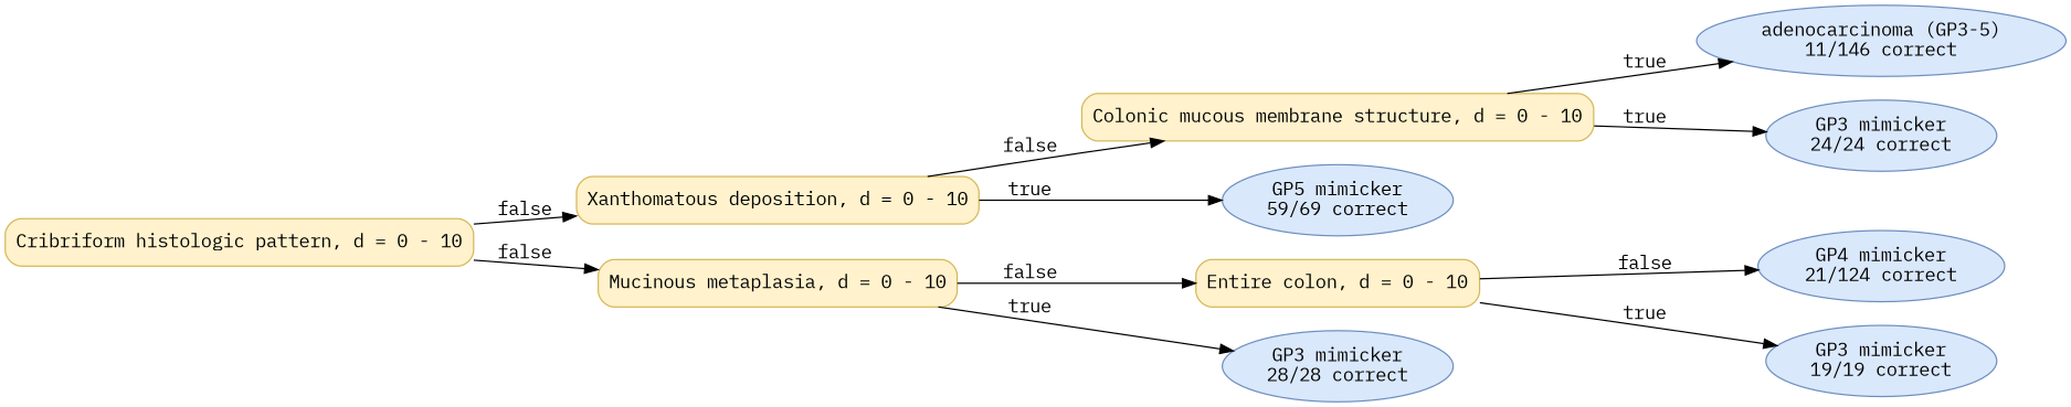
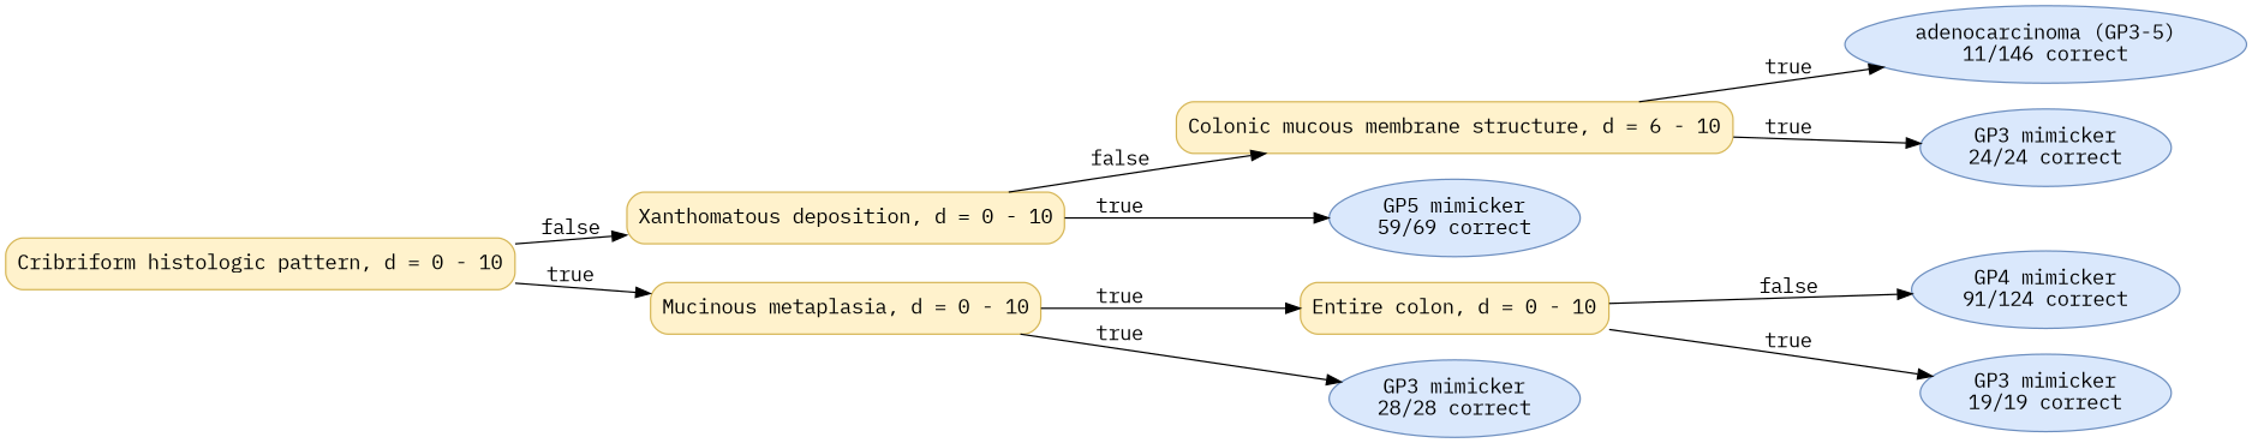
  digraph {
    fontname="IBM Plex Mono"
    rankdir=LR
    node [color="#6C8EBF" fillcolor="#DAE8FC" fontname="IBM Plex Mono" shape=ellipse style="rounded,filled"]
    edge [fontname="IBM Plex Mono"]
    n1 [color="#D6B656" fillcolor="#FFF2CC" label="Cribriform histologic pattern, d = 0 - 10" shape=box]
    n2 [color="#D6B656" fillcolor="#FFF2CC" label="Xanthomatous deposition, d = 0 - 10" shape=box]
    n3 [color="#D6B656" fillcolor="#FFF2CC" label="Mucinous metaplasia, d = 0 - 10" shape=box]
-   n4 [color="#D6B656" fillcolor="#FFF2CC" label="Colonic mucous membrane structure, d = 0 - 10" shape=box]
+   n4 [color="#D6B656" fillcolor="#FFF2CC" label="Colonic mucous membrane structure, d = 6 - 10" shape=box]
    n5 [label=<GP5 mimicker<br/>59/69 correct>]
    n6 [color="#D6B656" fillcolor="#FFF2CC" label="Entire colon, d = 0 - 10" shape=box]
    n7 [label=<GP3 mimicker<br/>28/28 correct>]
    n8 [label=<adenocarcinoma (GP3-5)<br/>11/146 correct>]
    n9 [label=<GP3 mimicker<br/>24/24 correct>]
-   n10 [label=<GP4 mimicker<br/>21/124 correct>]
+   n10 [label=<GP4 mimicker<br/>91/124 correct>]
    n11 [label=<GP3 mimicker<br/>19/19 correct>]
    n1 -> n2 [label=false]
-   n1 -> n3 [label=false]
+   n1 -> n3 [label=true]
    n2 -> n4 [label=false]
    n2 -> n5 [label=true]
-   n3 -> n6 [label=false]
+   n3 -> n6 [label=true]
    n3 -> n7 [label=true]
    n4 -> n8 [label=true]
    n4 -> n9 [label=true]
    n6 -> n10 [label=false]
    n6 -> n11 [label=true]
  }
